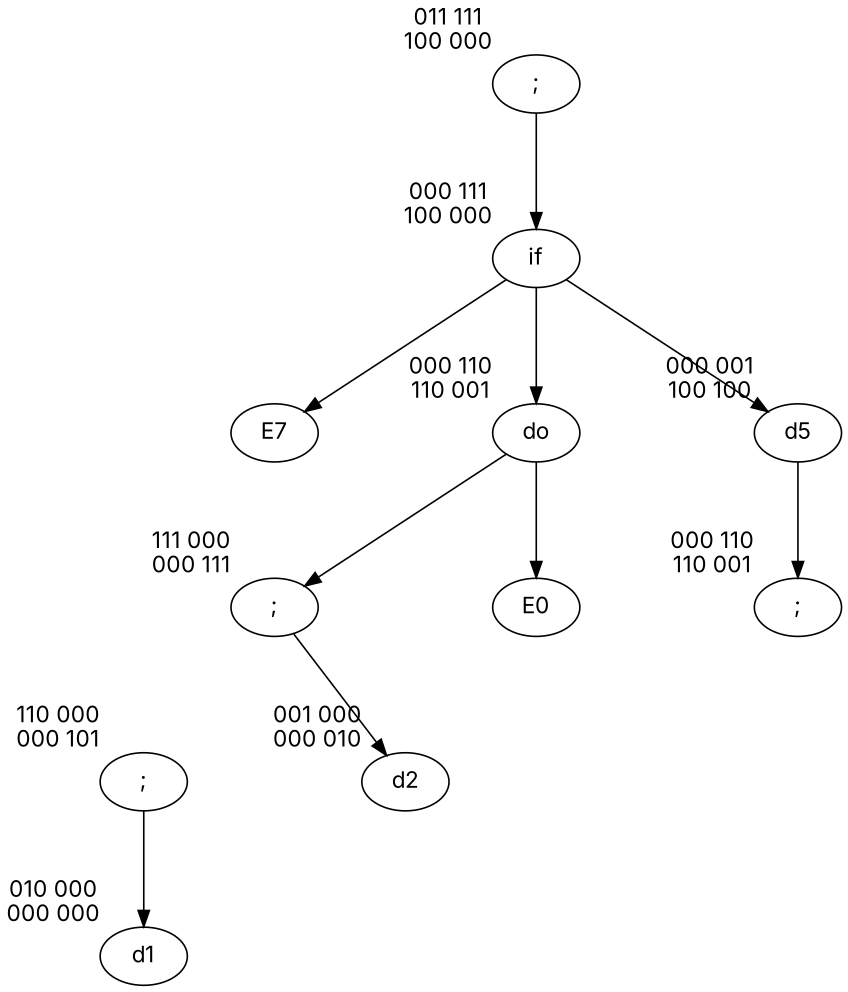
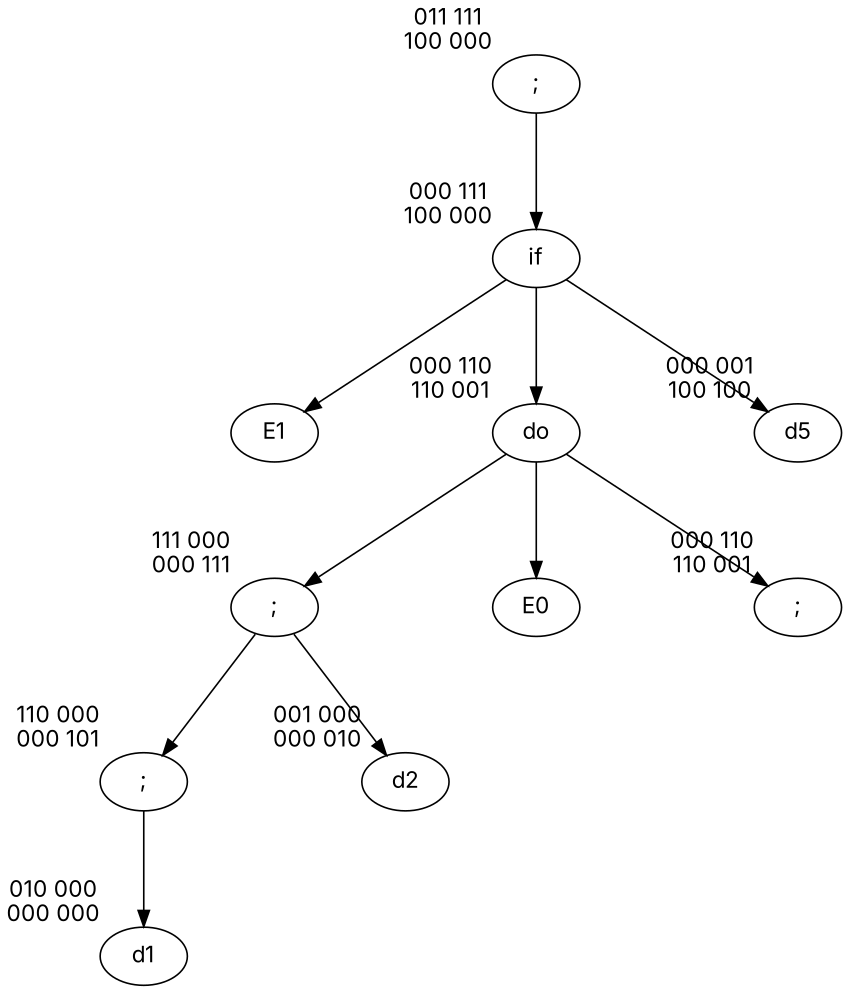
  digraph {
    fontname=Inter
    nodesep=1.5
    ranksep=1
    node [fontname=Inter]
    edge [fontname=Inter]
    n1 [label=";" xlabel="110 000\n000 101"]
    d1 [xlabel="010 000\n000 000"]
    d2 [xlabel="001 000\n000 010"]
    n4 [label=";" xlabel="111 000\n000 111"]
    n5 [label=";" xlabel="011 111\n100 000"]
    if [xlabel="000 111\n100 000"]
-   E1 [label=E7]
+   E1
    do [xlabel="000 110\n110 001"]
    d5 [xlabel="000 001\n100 100"]
    n10 [label=";" xlabel="000 110\n110 001"]
    n11 [label=E0]
    n1 -> d1
+   n4 -> n1
    n4 -> d2
    n5 -> if
    if -> E1
    if -> do
    if -> d5
    do -> n4
-   d5 -> n10
+   do -> n10
    do -> n11
  }
